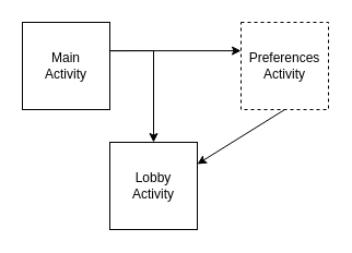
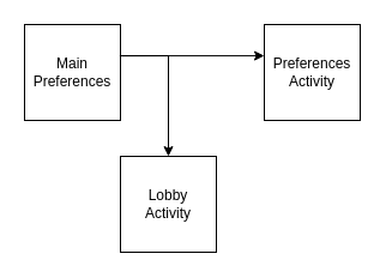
  <mxCell id="0" />
  <mxCell id="1" parent="0" />
- <mxCell id="2" value="Main&lt;br&gt;Activity" style="whiteSpace=wrap;html=1;aspect=fixed;" vertex="1" parent="1"><mxGeometry x="20" y="20" width="80" height="80" as="geometry" /></mxCell>
+ <mxCell id="2" value="Main&lt;br&gt;Preferences" style="whiteSpace=wrap;html=1;aspect=fixed;" vertex="1" parent="1"><mxGeometry x="20" y="20" width="80" height="80" as="geometry" /></mxCell>
  <mxCell id="3" value="" style="endArrow=classic;html=1;rounded=0;exitX=0.992;exitY=0.326;exitDx=0;exitDy=0;exitPerimeter=0;entryX=0;entryY=0.326;entryDx=0;entryDy=0;entryPerimeter=0;" edge="1" parent="1" source="2" target="4"><mxGeometry width="50" height="50" relative="1" as="geometry"><mxPoint x="130" y="80" as="sourcePoint" /><mxPoint x="180" y="30" as="targetPoint" /></mxGeometry></mxCell>
- <mxCell id="4" value="Preferences&lt;br&gt;Activity" style="whiteSpace=wrap;html=1;aspect=fixed;dashed=1;" vertex="1" parent="1"><mxGeometry x="220" y="20" width="80" height="80" as="geometry" /></mxCell>
+ <mxCell id="4" value="Preferences&lt;br&gt;Activity" style="whiteSpace=wrap;html=1;aspect=fixed;" vertex="1" parent="1"><mxGeometry x="220" y="20" width="80" height="80" as="geometry" /></mxCell>
  <mxCell id="5" value="Lobby&lt;br&gt;Activity" style="whiteSpace=wrap;html=1;aspect=fixed;" vertex="1" parent="1"><mxGeometry x="100" y="130" width="80" height="80" as="geometry" /></mxCell>
  <mxCell id="6" value="" style="endArrow=classic;html=1;rounded=0;exitX=1.014;exitY=0.326;exitDx=0;exitDy=0;entryX=0.5;entryY=0;entryDx=0;entryDy=0;exitPerimeter=0;" edge="1" parent="1" source="2" target="5"><mxGeometry width="50" height="50" relative="1" as="geometry"><mxPoint x="109.36" y="56.08" as="sourcePoint" /><mxPoint x="230" y="56.08" as="targetPoint" /><Array as="points"><mxPoint x="140" y="46" /></Array></mxGeometry></mxCell>
- <mxCell id="7" value="" style="endArrow=classic;html=1;rounded=0;exitX=0.5;exitY=1;exitDx=0;exitDy=0;entryX=1;entryY=0.25;entryDx=0;entryDy=0;" edge="1" parent="1" source="4" target="5"><mxGeometry width="50" height="50" relative="1" as="geometry"><mxPoint x="270" y="130" as="sourcePoint" /><mxPoint x="220" y="180" as="targetPoint" /></mxGeometry></mxCell>
